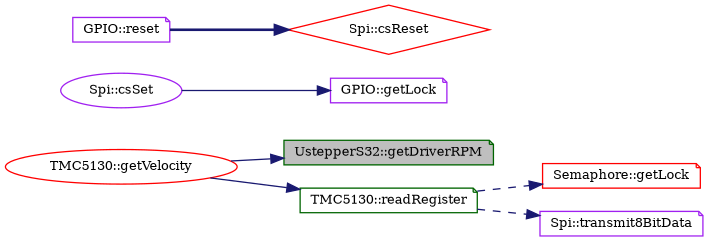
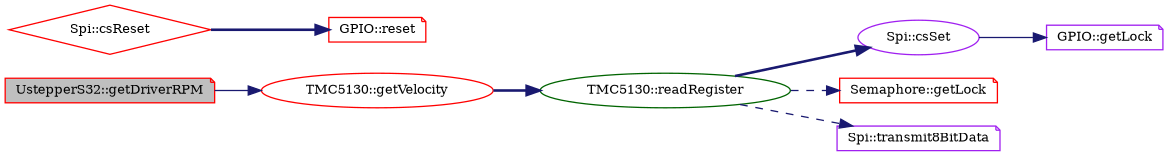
  digraph {
    fontname="DejaVu Serif"
    rankdir=LR
    node [color=red fillcolor=white fontname="DejaVu Serif" fontsize=10 shape=note style=filled]
    edge [color=midnightblue fontname="DejaVu Serif" fontsize=10 labelfontname=Helvetica labelfontsize=10 style=bold]
-   n1 [color=darkgreen fillcolor=grey75 fontcolor=black height=0.2 label="UstepperS32::getDriverRPM" width=0.4]
+   n1 [fillcolor=grey75 fontcolor=black height=0.2 label="UstepperS32::getDriverRPM" width=0.4]
    n2 [height=0.2 label="TMC5130::getVelocity" shape=ellipse width=0.4]
-   n3 [color=darkgreen height=0.2 label="TMC5130::readRegister" width=0.4]
+   n3 [color=darkgreen height=0.2 label="TMC5130::readRegister" shape=ellipse width=0.4]
    n4 [color=purple height=0.2 label="Spi::csSet" shape=ellipse width=0.4]
    n5 [height=0.2 label="Semaphore::getLock" width=0.4]
    n6 [color=purple height=0.2 label="Spi::transmit8BitData" width=0.4]
    n7 [height=0.2 label="Spi::csReset" shape=diamond width=0.4]
-   n8 [color=purple height=0.2 label="GPIO::reset" width=0.4]
+   n8 [height=0.2 label="GPIO::reset" width=0.4]
    n9 [color=purple height=0.2 label="GPIO::getLock" width=0.4]
-   n2 -> n1 [style=solid]
-   n2 -> n3 [style=solid]
+   n1 -> n2 [style=solid]
+   n2 -> n3
+   n3 -> n4
    n3 -> n5 [style=dashed]
    n3 -> n6 [style=dashed]
    n4 -> n9 [style=solid]
-   n8 -> n7
+   n7 -> n8
  }
